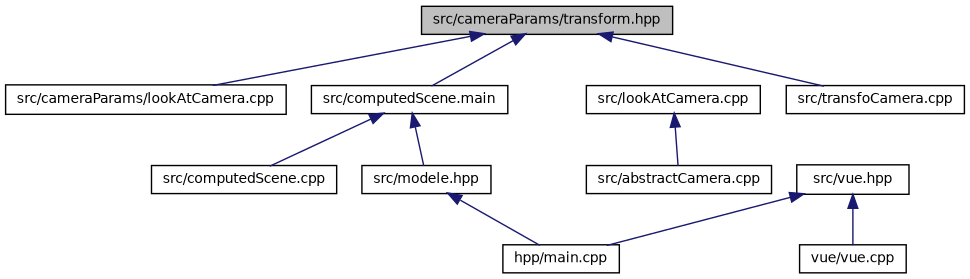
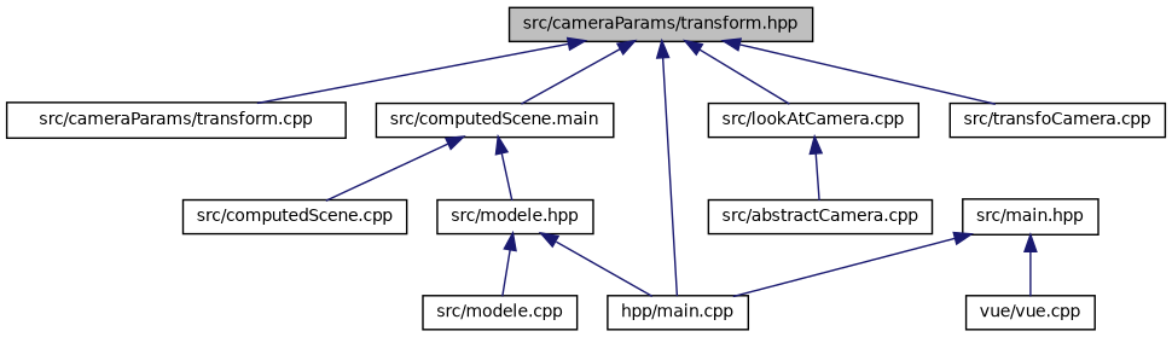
  digraph {
    node [color=black fillcolor=white fontname=Helvetica fontsize=10 shape=record style=filled]
    edge [color=midnightblue dir=back fontname=Helvetica fontsize=10 labelfontname=Helvetica labelfontsize=10 style=solid]
    n1 [fillcolor=grey75 fontcolor=black height=0.2 label="src/cameraParams/transform.hpp" width=0.4]
-   n2 [height=0.2 label="src/cameraParams/lookAtCamera.cpp" width=0.4]
+   n2 [height=0.2 label="src/cameraParams/transform.cpp" width=0.4]
    n3 [height=0.2 label="src/computedScene.main" width=0.4]
    n4 [height=0.2 label="hpp/main.cpp" width=0.4]
    n5 [height=0.2 label="src/lookAtCamera.cpp" width=0.4]
    n6 [height=0.2 label="src/transfoCamera.cpp" width=0.4]
    n7 [height=0.2 label="src/abstractCamera.cpp" width=0.4]
    n8 [height=0.2 label="src/computedScene.cpp" width=0.4]
    n9 [height=0.2 label="src/modele.hpp" width=0.4]
-   n11 [height=0.2 label="src/vue.hpp" width=0.4]
+   n10 [height=0.2 label="src/modele.cpp" width=0.4]
+   n11 [height=0.2 label="src/main.hpp" width=0.4]
    n12 [height=0.2 label="vue/vue.cpp" width=0.4]
    n1 -> n2
    n1 -> n3
+   n1 -> n4
+   n1 -> n5
    n1 -> n6
    n3 -> n8
    n3 -> n9
    n5 -> n7
    n9 -> n4
+   n9 -> n10
    n11 -> n4
    n11 -> n12
  }
